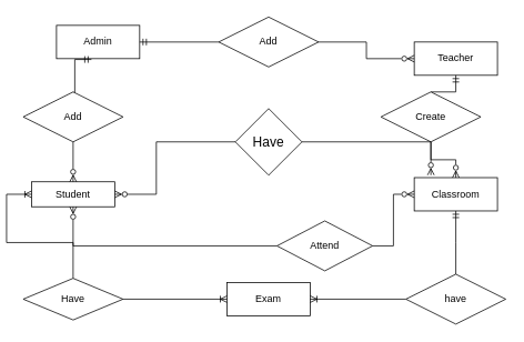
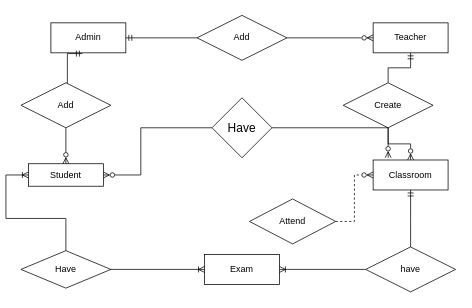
  <mxCell id="0" />
  <mxCell id="1" parent="0" />
  <mxCell id="2" value="Admin" style="whiteSpace=wrap;html=1;align=center;" parent="1" vertex="1"><mxGeometry x="60" y="30" width="100" height="40" as="geometry" /></mxCell>
- <mxCell id="3" value="Teacher" style="whiteSpace=wrap;html=1;align=center;" parent="1" vertex="1"><mxGeometry x="490" y="50" width="100" height="40" as="geometry" /></mxCell>
+ <mxCell id="3" value="Teacher" style="whiteSpace=wrap;html=1;align=center;" parent="1" vertex="1"><mxGeometry x="490" y="30" width="100" height="40" as="geometry" /></mxCell>
  <mxCell id="4" value="Student" style="whiteSpace=wrap;html=1;align=center;" parent="1" vertex="1"><mxGeometry x="30" y="218" width="100" height="30" as="geometry" /></mxCell>
  <mxCell id="5" value="Classroom" style="whiteSpace=wrap;html=1;align=center;" parent="1" vertex="1"><mxGeometry x="490" y="213" width="100" height="40" as="geometry" /></mxCell>
  <mxCell id="6" value="Exam" style="whiteSpace=wrap;html=1;align=center;" parent="1" vertex="1"><mxGeometry x="265" y="339" width="100" height="40" as="geometry" /></mxCell>
  <mxCell id="7" style="edgeStyle=orthogonalEdgeStyle;rounded=0;orthogonalLoop=1;jettySize=auto;html=1;exitX=0;exitY=0.5;exitDx=0;exitDy=0;endArrow=ERmandOne;endFill=0;" parent="1" source="9" target="2" edge="1"><mxGeometry relative="1" as="geometry" /></mxCell>
  <mxCell id="8" style="edgeStyle=orthogonalEdgeStyle;rounded=0;orthogonalLoop=1;jettySize=auto;html=1;exitX=1;exitY=0.5;exitDx=0;exitDy=0;endArrow=ERzeroToMany;endFill=0;" parent="1" source="9" target="3" edge="1"><mxGeometry relative="1" as="geometry" /></mxCell>
  <mxCell id="9" value="Add" style="shape=rhombus;perimeter=rhombusPerimeter;whiteSpace=wrap;html=1;align=center;" parent="1" vertex="1"><mxGeometry x="255" y="20" width="120" height="60" as="geometry" /></mxCell>
  <mxCell id="10" style="edgeStyle=orthogonalEdgeStyle;rounded=0;orthogonalLoop=1;jettySize=auto;html=1;exitX=0.5;exitY=0;exitDx=0;exitDy=0;endArrow=ERmandOne;endFill=0;entryX=0.42;entryY=1.025;entryDx=0;entryDy=0;entryPerimeter=0;" parent="1" source="12" target="2" edge="1"><mxGeometry relative="1" as="geometry"><mxPoint x="-85" y="160" as="targetPoint" /><Array as="points"><mxPoint x="82" y="140" /></Array></mxGeometry></mxCell>
  <mxCell id="11" style="edgeStyle=orthogonalEdgeStyle;rounded=0;orthogonalLoop=1;jettySize=auto;html=1;exitX=0.5;exitY=1;exitDx=0;exitDy=0;endArrow=ERzeroToMany;endFill=0;entryX=0.5;entryY=0;entryDx=0;entryDy=0;" parent="1" source="12" target="4" edge="1"><mxGeometry relative="1" as="geometry"><mxPoint x="150" y="170" as="targetPoint" /><Array as="points"><mxPoint x="80" y="170" /><mxPoint x="80" y="260" /></Array></mxGeometry></mxCell>
  <mxCell id="12" value="Add" style="shape=rhombus;perimeter=rhombusPerimeter;whiteSpace=wrap;html=1;align=center;" parent="1" vertex="1"><mxGeometry x="20" y="110" width="120" height="60" as="geometry" /></mxCell>
  <mxCell id="13" style="edgeStyle=orthogonalEdgeStyle;rounded=0;orthogonalLoop=1;jettySize=auto;html=1;exitX=0.5;exitY=0;exitDx=0;exitDy=0;entryX=0.5;entryY=1;entryDx=0;entryDy=0;endArrow=ERmandOne;endFill=0;" parent="1" source="15" target="3" edge="1"><mxGeometry relative="1" as="geometry" /></mxCell>
  <mxCell id="14" style="edgeStyle=orthogonalEdgeStyle;rounded=0;orthogonalLoop=1;jettySize=auto;html=1;exitX=0.5;exitY=1;exitDx=0;exitDy=0;entryX=0.5;entryY=0;entryDx=0;entryDy=0;endArrow=ERzeroToMany;endFill=0;" parent="1" source="15" target="5" edge="1"><mxGeometry relative="1" as="geometry" /></mxCell>
  <mxCell id="15" value="Create" style="shape=rhombus;perimeter=rhombusPerimeter;whiteSpace=wrap;html=1;align=center;" parent="1" vertex="1"><mxGeometry x="450" y="110" width="120" height="60" as="geometry" /></mxCell>
- <mxCell id="16" style="edgeStyle=orthogonalEdgeStyle;rounded=0;orthogonalLoop=1;jettySize=auto;html=1;exitX=0;exitY=0.5;exitDx=0;exitDy=0;endArrow=ERzeroToMany;endFill=0;entryX=0.5;entryY=1;entryDx=0;entryDy=0;" parent="1" source="18" target="4" edge="1"><mxGeometry relative="1" as="geometry"><mxPoint x="200" y="263" as="sourcePoint" /><mxPoint x="70" y="263" as="targetPoint" /></mxGeometry></mxCell>
- <mxCell id="17" style="edgeStyle=orthogonalEdgeStyle;rounded=0;orthogonalLoop=1;jettySize=auto;html=1;exitX=1;exitY=0.5;exitDx=0;exitDy=0;entryX=0;entryY=0.5;entryDx=0;entryDy=0;endArrow=ERzeroToMany;endFill=0;" parent="1" source="18" target="5" edge="1"><mxGeometry relative="1" as="geometry" /></mxCell>
+ <mxCell id="17" style="edgeStyle=orthogonalEdgeStyle;rounded=0;orthogonalLoop=1;jettySize=auto;html=1;exitX=1;exitY=0.5;exitDx=0;exitDy=0;entryX=0;entryY=0.5;entryDx=0;entryDy=0;endArrow=ERzeroToMany;endFill=0;dashed=1;" parent="1" source="18" target="5" edge="1"><mxGeometry relative="1" as="geometry" /></mxCell>
  <mxCell id="18" value="Attend" style="shape=rhombus;perimeter=rhombusPerimeter;whiteSpace=wrap;html=1;align=center;" parent="1" vertex="1"><mxGeometry x="325" y="265" width="115" height="60" as="geometry" /></mxCell>
  <mxCell id="19" style="edgeStyle=orthogonalEdgeStyle;rounded=0;orthogonalLoop=1;jettySize=auto;html=1;exitX=0.5;exitY=0;exitDx=0;exitDy=0;endArrow=ERmandOne;endFill=0;" parent="1" source="21" edge="1"><mxGeometry relative="1" as="geometry"><mxPoint x="540" y="253" as="targetPoint" /></mxGeometry></mxCell>
  <mxCell id="20" style="edgeStyle=orthogonalEdgeStyle;rounded=0;orthogonalLoop=1;jettySize=auto;html=1;exitX=0;exitY=0.5;exitDx=0;exitDy=0;entryX=1;entryY=0.5;entryDx=0;entryDy=0;endArrow=ERoneToMany;endFill=0;" parent="1" source="21" target="6" edge="1"><mxGeometry relative="1" as="geometry" /></mxCell>
  <mxCell id="21" value="have" style="shape=rhombus;perimeter=rhombusPerimeter;whiteSpace=wrap;html=1;align=center;" parent="1" vertex="1"><mxGeometry x="480" y="329" width="120" height="60" as="geometry" /></mxCell>
  <mxCell id="22" style="edgeStyle=orthogonalEdgeStyle;rounded=0;orthogonalLoop=1;jettySize=auto;html=1;exitX=0.5;exitY=0;exitDx=0;exitDy=0;entryX=0;entryY=0.5;entryDx=0;entryDy=0;endArrow=ERoneToMany;endFill=0;" parent="1" source="24" target="4" edge="1"><mxGeometry relative="1" as="geometry" /></mxCell>
  <mxCell id="23" style="edgeStyle=orthogonalEdgeStyle;rounded=0;orthogonalLoop=1;jettySize=auto;html=1;exitX=1;exitY=0.5;exitDx=0;exitDy=0;entryX=0;entryY=0.5;entryDx=0;entryDy=0;endArrow=ERoneToMany;endFill=0;" parent="1" source="24" target="6" edge="1"><mxGeometry relative="1" as="geometry"><mxPoint x="260" y="359" as="targetPoint" /></mxGeometry></mxCell>
  <mxCell id="24" value="Have" style="shape=rhombus;perimeter=rhombusPerimeter;whiteSpace=wrap;html=1;align=center;" parent="1" vertex="1"><mxGeometry x="20" y="334" width="120" height="50" as="geometry" /></mxCell>
  <mxCell id="25" value="Have" style="rhombus;whiteSpace=wrap;html=1;fontSize=16;" parent="1" vertex="1"><mxGeometry x="275" y="130" width="80" height="80" as="geometry" /></mxCell>
  <mxCell id="26" style="edgeStyle=orthogonalEdgeStyle;rounded=0;orthogonalLoop=1;jettySize=auto;html=1;exitX=0;exitY=0.5;exitDx=0;exitDy=0;endArrow=ERzeroToMany;endFill=0;entryX=1;entryY=0.5;entryDx=0;entryDy=0;" parent="1" source="25" target="4" edge="1"><mxGeometry relative="1" as="geometry"><mxPoint x="290" y="165" as="sourcePoint" /><mxPoint x="110" y="180" as="targetPoint" /><Array as="points"><mxPoint x="180" y="170" /><mxPoint x="180" y="233" /></Array></mxGeometry></mxCell>
  <mxCell id="27" style="edgeStyle=orthogonalEdgeStyle;rounded=0;orthogonalLoop=1;jettySize=auto;html=1;exitX=1;exitY=0.5;exitDx=0;exitDy=0;endArrow=ERzeroToMany;endFill=0;" parent="1" source="25" edge="1"><mxGeometry relative="1" as="geometry"><mxPoint x="408" y="105" as="sourcePoint" /><mxPoint x="510" y="210" as="targetPoint" /><Array as="points"><mxPoint x="510" y="170" /></Array></mxGeometry></mxCell>
